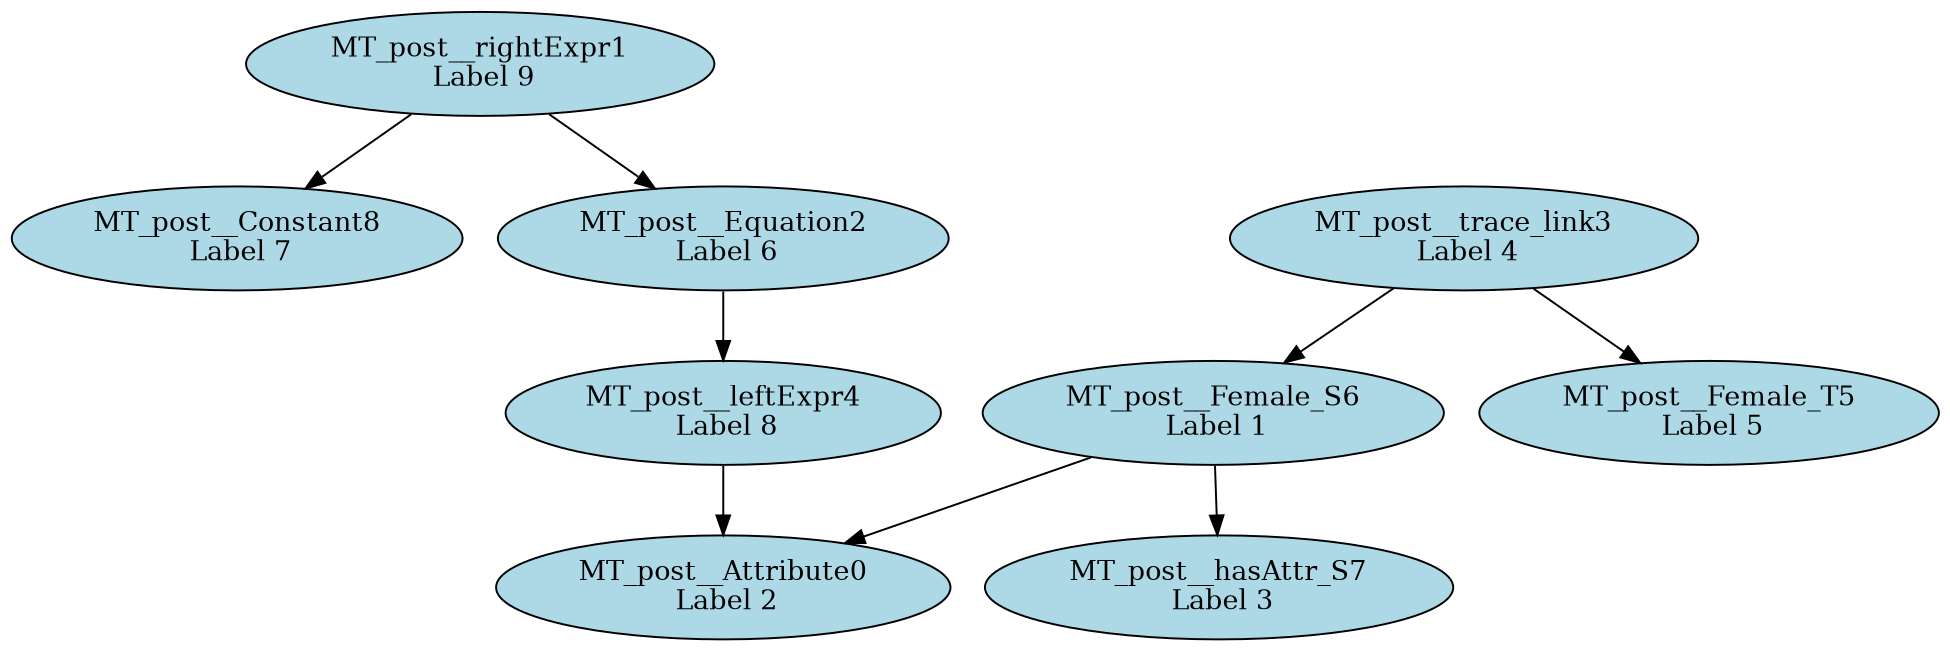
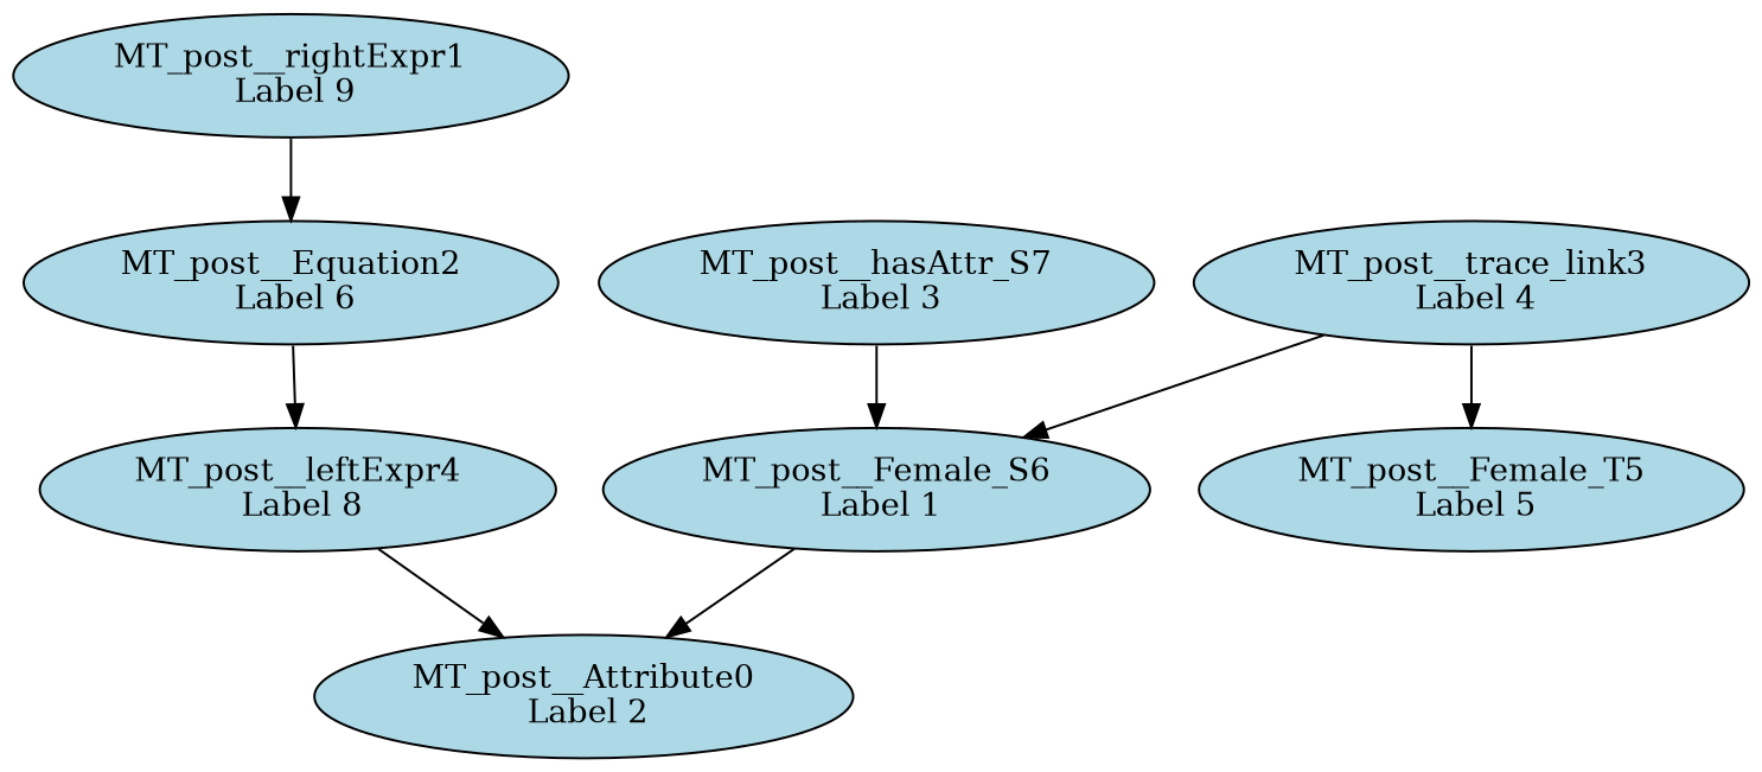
  digraph {
    node [fillcolor=lightblue style=filled]
    "MT_post__rightExpr1\n Label 9"
-   "MT_post__Constant8\n Label 7"
    "MT_post__Equation2\n Label 6"
    "MT_post__leftExpr4\n Label 8"
    "MT_post__Attribute0\n Label 2"
    "MT_post__trace_link3\n Label 4"
    "MT_post__Female_S6\n Label 1"
    "MT_post__Female_T5\n Label 5"
    "MT_post__hasAttr_S7\n Label 3"
-   "MT_post__rightExpr1\n Label 9" -> "MT_post__Constant8\n Label 7"
    "MT_post__rightExpr1\n Label 9" -> "MT_post__Equation2\n Label 6"
    "MT_post__Equation2\n Label 6" -> "MT_post__leftExpr4\n Label 8"
    "MT_post__leftExpr4\n Label 8" -> "MT_post__Attribute0\n Label 2"
    "MT_post__trace_link3\n Label 4" -> "MT_post__Female_S6\n Label 1"
    "MT_post__trace_link3\n Label 4" -> "MT_post__Female_T5\n Label 5"
    "MT_post__Female_S6\n Label 1" -> "MT_post__Attribute0\n Label 2"
-   "MT_post__Female_S6\n Label 1" -> "MT_post__hasAttr_S7\n Label 3"
+   "MT_post__hasAttr_S7\n Label 3" -> "MT_post__Female_S6\n Label 1"
  }
